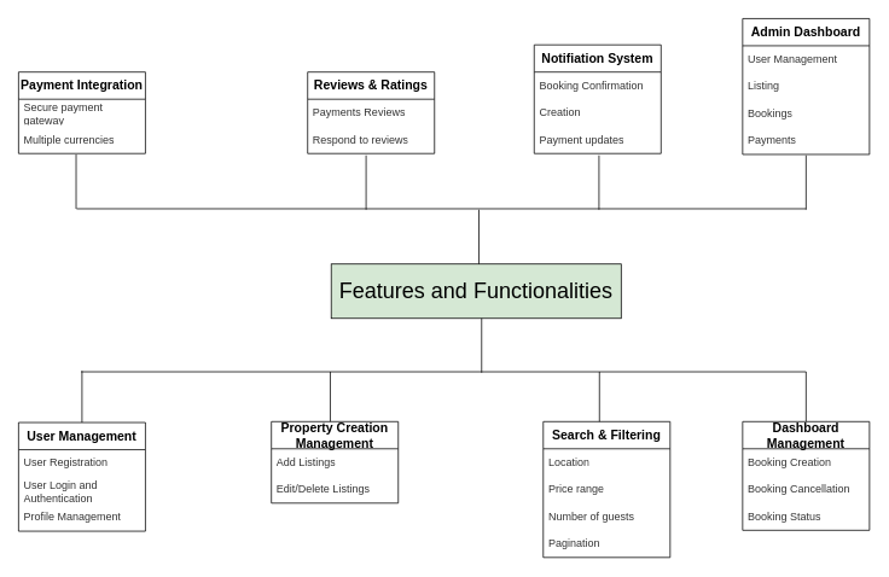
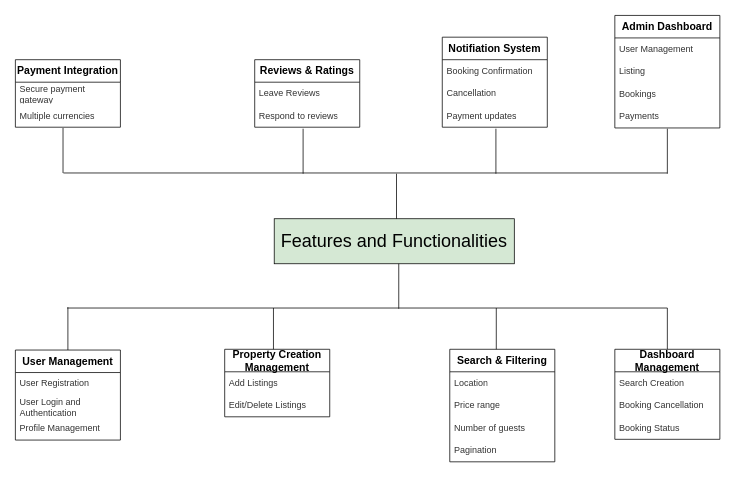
  <mxCell id="0" />
  <mxCell id="1" parent="0" />
  <mxCell id="2" value="&lt;font style=&quot;font-size: 24px;&quot;&gt;Features and Functionalities&lt;/font&gt;" style="rounded=0;whiteSpace=wrap;html=1;fillColor=#d5e8d4;" vertex="1" parent="1"><mxGeometry x="365" y="291" width="320" height="60" as="geometry" /></mxCell>
  <mxCell id="3" value="" style="endArrow=none;html=1;rounded=0;" edge="1" parent="1"><mxGeometry width="50" height="50" relative="1" as="geometry"><mxPoint x="531" y="351" as="sourcePoint" /><mxPoint x="531" y="411" as="targetPoint" /></mxGeometry></mxCell>
  <mxCell id="4" value="" style="endArrow=none;html=1;rounded=0;" edge="1" parent="1"><mxGeometry width="50" height="50" relative="1" as="geometry"><mxPoint x="89" y="410" as="sourcePoint" /><mxPoint x="889" y="410" as="targetPoint" /></mxGeometry></mxCell>
  <mxCell id="5" value="" style="endArrow=none;html=1;rounded=0;" edge="1" parent="1"><mxGeometry width="50" height="50" relative="1" as="geometry"><mxPoint x="90" y="409" as="sourcePoint" /><mxPoint x="90" y="469" as="targetPoint" /></mxGeometry></mxCell>
  <mxCell id="6" value="" style="endArrow=none;html=1;rounded=0;" edge="1" parent="1"><mxGeometry width="50" height="50" relative="1" as="geometry"><mxPoint x="364" y="410" as="sourcePoint" /><mxPoint x="364" y="470" as="targetPoint" /></mxGeometry></mxCell>
  <mxCell id="7" value="" style="endArrow=none;html=1;rounded=0;" edge="1" parent="1"><mxGeometry width="50" height="50" relative="1" as="geometry"><mxPoint x="661" y="410" as="sourcePoint" /><mxPoint x="661" y="470" as="targetPoint" /></mxGeometry></mxCell>
  <mxCell id="8" value="" style="endArrow=none;html=1;rounded=0;" edge="1" parent="1"><mxGeometry width="50" height="50" relative="1" as="geometry"><mxPoint x="889" y="410" as="sourcePoint" /><mxPoint x="889" y="470" as="targetPoint" /></mxGeometry></mxCell>
  <mxCell id="9" value="" style="endArrow=none;html=1;rounded=0;" edge="1" parent="1"><mxGeometry width="50" height="50" relative="1" as="geometry"><mxPoint x="84" y="230" as="sourcePoint" /><mxPoint x="889" y="230" as="targetPoint" /></mxGeometry></mxCell>
  <mxCell id="10" value="" style="endArrow=none;html=1;rounded=0;" edge="1" parent="1"><mxGeometry width="50" height="50" relative="1" as="geometry"><mxPoint x="528" y="231" as="sourcePoint" /><mxPoint x="528" y="291" as="targetPoint" /></mxGeometry></mxCell>
  <mxCell id="11" value="" style="endArrow=none;html=1;rounded=0;" edge="1" parent="1"><mxGeometry width="50" height="50" relative="1" as="geometry"><mxPoint x="83.5" y="170" as="sourcePoint" /><mxPoint x="83.5" y="230" as="targetPoint" /></mxGeometry></mxCell>
  <mxCell id="12" value="" style="endArrow=none;html=1;rounded=0;" edge="1" parent="1"><mxGeometry width="50" height="50" relative="1" as="geometry"><mxPoint x="403.5" y="171" as="sourcePoint" /><mxPoint x="403.5" y="231" as="targetPoint" /></mxGeometry></mxCell>
  <mxCell id="13" value="" style="endArrow=none;html=1;rounded=0;" edge="1" parent="1"><mxGeometry width="50" height="50" relative="1" as="geometry"><mxPoint x="660.5" y="171" as="sourcePoint" /><mxPoint x="660.5" y="231" as="targetPoint" /></mxGeometry></mxCell>
  <mxCell id="14" value="" style="endArrow=none;html=1;rounded=0;" edge="1" parent="1"><mxGeometry width="50" height="50" relative="1" as="geometry"><mxPoint x="889" y="171" as="sourcePoint" /><mxPoint x="889" y="231" as="targetPoint" /></mxGeometry></mxCell>
  <mxCell id="15" value="&lt;b&gt;&lt;font style=&quot;font-size: 14px;&quot;&gt;User Management&lt;/font&gt;&lt;/b&gt;" style="swimlane;fontStyle=0;childLayout=stackLayout;horizontal=1;startSize=30;horizontalStack=0;resizeParent=1;resizeParentMax=0;resizeLast=0;collapsible=1;marginBottom=0;whiteSpace=wrap;html=1;" vertex="1" parent="1"><mxGeometry x="20" y="466" width="140" height="120" as="geometry" /></mxCell>
  <mxCell id="16" value="&lt;span style=&quot;box-sizing: border-box; color: rgb(51, 51, 51); font-family: aktiv-grotesk, sans-serif; background-color: rgb(255, 255, 255);&quot;&gt;&lt;font style=&quot;font-size: 12px;&quot;&gt;User Registration&lt;/font&gt;&lt;/span&gt;" style="text;strokeColor=none;fillColor=none;align=left;verticalAlign=middle;spacingLeft=4;spacingRight=4;overflow=hidden;points=[[0,0.5],[1,0.5]];portConstraint=eastwest;rotatable=0;whiteSpace=wrap;html=1;" vertex="1" parent="15"><mxGeometry y="30" width="140" height="30" as="geometry" /></mxCell>
  <mxCell id="17" value="&lt;span style=&quot;box-sizing: border-box; color: rgb(51, 51, 51); font-family: aktiv-grotesk, sans-serif; background-color: rgb(255, 255, 255);&quot;&gt;&lt;font style=&quot;font-size: 12px;&quot;&gt;User Login and Authentication&lt;/font&gt;&lt;/span&gt;" style="text;strokeColor=none;fillColor=none;align=left;verticalAlign=middle;spacingLeft=4;spacingRight=4;overflow=hidden;points=[[0,0.5],[1,0.5]];portConstraint=eastwest;rotatable=0;whiteSpace=wrap;html=1;" vertex="1" parent="15"><mxGeometry y="60" width="140" height="30" as="geometry" /></mxCell>
  <mxCell id="18" value="&lt;span style=&quot;box-sizing: border-box; color: rgb(51, 51, 51); font-family: aktiv-grotesk, sans-serif; background-color: rgb(255, 255, 255);&quot;&gt;&lt;font style=&quot;font-size: 12px;&quot;&gt;Profile Management&lt;/font&gt;&lt;/span&gt;" style="text;strokeColor=none;fillColor=none;align=left;verticalAlign=middle;spacingLeft=4;spacingRight=4;overflow=hidden;points=[[0,0.5],[1,0.5]];portConstraint=eastwest;rotatable=0;whiteSpace=wrap;html=1;" vertex="1" parent="15"><mxGeometry y="90" width="140" height="30" as="geometry" /></mxCell>
  <mxCell id="19" value="&lt;b&gt;&lt;font style=&quot;font-size: 14px;&quot;&gt;Property Creation Management&lt;/font&gt;&lt;/b&gt;" style="swimlane;fontStyle=0;childLayout=stackLayout;horizontal=1;startSize=30;horizontalStack=0;resizeParent=1;resizeParentMax=0;resizeLast=0;collapsible=1;marginBottom=0;whiteSpace=wrap;html=1;" vertex="1" parent="1"><mxGeometry x="299" y="465" width="140" height="90" as="geometry" /></mxCell>
  <mxCell id="20" value="&lt;span style=&quot;box-sizing: border-box; color: rgb(51, 51, 51); font-family: aktiv-grotesk, sans-serif; background-color: rgb(255, 255, 255);&quot;&gt;&lt;font style=&quot;font-size: 12px;&quot;&gt;Add Listings&lt;/font&gt;&lt;/span&gt;" style="text;strokeColor=none;fillColor=none;align=left;verticalAlign=middle;spacingLeft=4;spacingRight=4;overflow=hidden;points=[[0,0.5],[1,0.5]];portConstraint=eastwest;rotatable=0;whiteSpace=wrap;html=1;" vertex="1" parent="19"><mxGeometry y="30" width="140" height="30" as="geometry" /></mxCell>
  <mxCell id="21" value="&lt;span style=&quot;box-sizing: border-box; color: rgb(51, 51, 51); font-family: aktiv-grotesk, sans-serif; background-color: rgb(255, 255, 255);&quot;&gt;&lt;font style=&quot;font-size: 12px;&quot;&gt;Edit/Delete Listings&lt;/font&gt;&lt;/span&gt;" style="text;strokeColor=none;fillColor=none;align=left;verticalAlign=middle;spacingLeft=4;spacingRight=4;overflow=hidden;points=[[0,0.5],[1,0.5]];portConstraint=eastwest;rotatable=0;whiteSpace=wrap;html=1;" vertex="1" parent="19"><mxGeometry y="60" width="140" height="30" as="geometry" /></mxCell>
  <mxCell id="22" value="&lt;b&gt;&lt;font style=&quot;font-size: 14px;&quot;&gt;Search &amp;amp; Filtering&lt;/font&gt;&lt;/b&gt;" style="swimlane;fontStyle=0;childLayout=stackLayout;horizontal=1;startSize=30;horizontalStack=0;resizeParent=1;resizeParentMax=0;resizeLast=0;collapsible=1;marginBottom=0;whiteSpace=wrap;html=1;" vertex="1" parent="1"><mxGeometry x="599" y="465" width="140" height="150" as="geometry" /></mxCell>
  <mxCell id="23" value="&lt;span style=&quot;box-sizing: border-box; color: rgb(51, 51, 51); font-family: aktiv-grotesk, sans-serif; background-color: rgb(255, 255, 255);&quot;&gt;&lt;font style=&quot;font-size: 12px;&quot;&gt;Location&lt;/font&gt;&lt;/span&gt;" style="text;strokeColor=none;fillColor=none;align=left;verticalAlign=middle;spacingLeft=4;spacingRight=4;overflow=hidden;points=[[0,0.5],[1,0.5]];portConstraint=eastwest;rotatable=0;whiteSpace=wrap;html=1;" vertex="1" parent="22"><mxGeometry y="30" width="140" height="30" as="geometry" /></mxCell>
  <mxCell id="24" value="&lt;span style=&quot;box-sizing: border-box; color: rgb(51, 51, 51); font-family: aktiv-grotesk, sans-serif; background-color: rgb(255, 255, 255);&quot;&gt;&lt;font style=&quot;font-size: 12px;&quot;&gt;Price range&lt;/font&gt;&lt;/span&gt;" style="text;strokeColor=none;fillColor=none;align=left;verticalAlign=middle;spacingLeft=4;spacingRight=4;overflow=hidden;points=[[0,0.5],[1,0.5]];portConstraint=eastwest;rotatable=0;whiteSpace=wrap;html=1;" vertex="1" parent="22"><mxGeometry y="60" width="140" height="30" as="geometry" /></mxCell>
  <mxCell id="25" value="&lt;span style=&quot;box-sizing: border-box; color: rgb(51, 51, 51); font-family: aktiv-grotesk, sans-serif; background-color: rgb(255, 255, 255);&quot;&gt;&lt;font style=&quot;font-size: 12px;&quot;&gt;Number of guests&lt;/font&gt;&lt;/span&gt;" style="text;strokeColor=none;fillColor=none;align=left;verticalAlign=middle;spacingLeft=4;spacingRight=4;overflow=hidden;points=[[0,0.5],[1,0.5]];portConstraint=eastwest;rotatable=0;whiteSpace=wrap;html=1;" vertex="1" parent="22"><mxGeometry y="90" width="140" height="30" as="geometry" /></mxCell>
  <mxCell id="26" value="&lt;span style=&quot;box-sizing: border-box; color: rgb(51, 51, 51); font-family: aktiv-grotesk, sans-serif; background-color: rgb(255, 255, 255);&quot;&gt;&lt;font style=&quot;font-size: 12px;&quot;&gt;Pagination&lt;/font&gt;&lt;/span&gt;" style="text;strokeColor=none;fillColor=none;align=left;verticalAlign=middle;spacingLeft=4;spacingRight=4;overflow=hidden;points=[[0,0.5],[1,0.5]];portConstraint=eastwest;rotatable=0;whiteSpace=wrap;html=1;" vertex="1" parent="22"><mxGeometry y="120" width="140" height="30" as="geometry" /></mxCell>
  <mxCell id="27" value="&lt;b&gt;&lt;font style=&quot;font-size: 14px;&quot;&gt;Dashboard Management&lt;/font&gt;&lt;/b&gt;" style="swimlane;fontStyle=0;childLayout=stackLayout;horizontal=1;startSize=30;horizontalStack=0;resizeParent=1;resizeParentMax=0;resizeLast=0;collapsible=1;marginBottom=0;whiteSpace=wrap;html=1;" vertex="1" parent="1"><mxGeometry x="819" y="465" width="140" height="120" as="geometry" /></mxCell>
- <mxCell id="28" value="&lt;span style=&quot;box-sizing: border-box; color: rgb(51, 51, 51); font-family: aktiv-grotesk, sans-serif; background-color: rgb(255, 255, 255);&quot;&gt;&lt;font style=&quot;font-size: 12px;&quot;&gt;Booking Creation&lt;/font&gt;&lt;/span&gt;" style="text;strokeColor=none;fillColor=none;align=left;verticalAlign=middle;spacingLeft=4;spacingRight=4;overflow=hidden;points=[[0,0.5],[1,0.5]];portConstraint=eastwest;rotatable=0;whiteSpace=wrap;html=1;" vertex="1" parent="27"><mxGeometry y="30" width="140" height="30" as="geometry" /></mxCell>
+ <mxCell id="28" value="&lt;span style=&quot;box-sizing: border-box; color: rgb(51, 51, 51); font-family: aktiv-grotesk, sans-serif; background-color: rgb(255, 255, 255);&quot;&gt;&lt;font style=&quot;font-size: 12px;&quot;&gt;Search Creation&lt;/font&gt;&lt;/span&gt;" style="text;strokeColor=none;fillColor=none;align=left;verticalAlign=middle;spacingLeft=4;spacingRight=4;overflow=hidden;points=[[0,0.5],[1,0.5]];portConstraint=eastwest;rotatable=0;whiteSpace=wrap;html=1;" vertex="1" parent="27"><mxGeometry y="30" width="140" height="30" as="geometry" /></mxCell>
  <mxCell id="29" value="&lt;span style=&quot;box-sizing: border-box; color: rgb(51, 51, 51); font-family: aktiv-grotesk, sans-serif; background-color: rgb(255, 255, 255);&quot;&gt;&lt;font style=&quot;font-size: 12px;&quot;&gt;Booking Cancellation&lt;/font&gt;&lt;/span&gt;" style="text;strokeColor=none;fillColor=none;align=left;verticalAlign=middle;spacingLeft=4;spacingRight=4;overflow=hidden;points=[[0,0.5],[1,0.5]];portConstraint=eastwest;rotatable=0;whiteSpace=wrap;html=1;" vertex="1" parent="27"><mxGeometry y="60" width="140" height="30" as="geometry" /></mxCell>
  <mxCell id="30" value="&lt;span style=&quot;box-sizing: border-box; color: rgb(51, 51, 51); font-family: aktiv-grotesk, sans-serif; background-color: rgb(255, 255, 255);&quot;&gt;&lt;font style=&quot;font-size: 12px;&quot;&gt;Booking Status&lt;/font&gt;&lt;/span&gt;" style="text;strokeColor=none;fillColor=none;align=left;verticalAlign=middle;spacingLeft=4;spacingRight=4;overflow=hidden;points=[[0,0.5],[1,0.5]];portConstraint=eastwest;rotatable=0;whiteSpace=wrap;html=1;" vertex="1" parent="27"><mxGeometry y="90" width="140" height="30" as="geometry" /></mxCell>
  <mxCell id="31" value="&lt;b&gt;&lt;font style=&quot;font-size: 14px;&quot;&gt;Payment Integration&lt;/font&gt;&lt;/b&gt;" style="swimlane;fontStyle=0;childLayout=stackLayout;horizontal=1;startSize=30;horizontalStack=0;resizeParent=1;resizeParentMax=0;resizeLast=0;collapsible=1;marginBottom=0;whiteSpace=wrap;html=1;" vertex="1" parent="1"><mxGeometry x="20" y="79" width="140" height="90" as="geometry" /></mxCell>
  <mxCell id="32" value="&lt;span style=&quot;box-sizing: border-box; color: rgb(51, 51, 51); font-family: aktiv-grotesk, sans-serif; background-color: rgb(255, 255, 255);&quot;&gt;&lt;font style=&quot;font-size: 12px;&quot;&gt;Secure payment gateway&lt;/font&gt;&lt;/span&gt;" style="text;strokeColor=none;fillColor=none;align=left;verticalAlign=middle;spacingLeft=4;spacingRight=4;overflow=hidden;points=[[0,0.5],[1,0.5]];portConstraint=eastwest;rotatable=0;whiteSpace=wrap;html=1;" vertex="1" parent="31"><mxGeometry y="30" width="140" height="30" as="geometry" /></mxCell>
  <mxCell id="33" value="&lt;font face=&quot;aktiv-grotesk, sans-serif&quot; color=&quot;#333333&quot;&gt;&lt;span style=&quot;background-color: rgb(255, 255, 255);&quot;&gt;Multiple currencies&lt;/span&gt;&lt;/font&gt;" style="text;strokeColor=none;fillColor=none;align=left;verticalAlign=middle;spacingLeft=4;spacingRight=4;overflow=hidden;points=[[0,0.5],[1,0.5]];portConstraint=eastwest;rotatable=0;whiteSpace=wrap;html=1;" vertex="1" parent="31"><mxGeometry y="60" width="140" height="30" as="geometry" /></mxCell>
  <mxCell id="34" value="&lt;b&gt;&lt;font style=&quot;font-size: 14px;&quot;&gt;Reviews &amp;amp; Ratings&lt;/font&gt;&lt;/b&gt;" style="swimlane;fontStyle=0;childLayout=stackLayout;horizontal=1;startSize=30;horizontalStack=0;resizeParent=1;resizeParentMax=0;resizeLast=0;collapsible=1;marginBottom=0;whiteSpace=wrap;html=1;" vertex="1" parent="1"><mxGeometry x="339" y="79" width="140" height="90" as="geometry" /></mxCell>
- <mxCell id="35" value="&lt;span style=&quot;box-sizing: border-box; color: rgb(51, 51, 51); font-family: aktiv-grotesk, sans-serif; background-color: rgb(255, 255, 255);&quot;&gt;&lt;font style=&quot;font-size: 12px;&quot;&gt;Payments Reviews&lt;/font&gt;&lt;/span&gt;" style="text;strokeColor=none;fillColor=none;align=left;verticalAlign=middle;spacingLeft=4;spacingRight=4;overflow=hidden;points=[[0,0.5],[1,0.5]];portConstraint=eastwest;rotatable=0;whiteSpace=wrap;html=1;" vertex="1" parent="34"><mxGeometry y="30" width="140" height="30" as="geometry" /></mxCell>
+ <mxCell id="35" value="&lt;span style=&quot;box-sizing: border-box; color: rgb(51, 51, 51); font-family: aktiv-grotesk, sans-serif; background-color: rgb(255, 255, 255);&quot;&gt;&lt;font style=&quot;font-size: 12px;&quot;&gt;Leave Reviews&lt;/font&gt;&lt;/span&gt;" style="text;strokeColor=none;fillColor=none;align=left;verticalAlign=middle;spacingLeft=4;spacingRight=4;overflow=hidden;points=[[0,0.5],[1,0.5]];portConstraint=eastwest;rotatable=0;whiteSpace=wrap;html=1;" vertex="1" parent="34"><mxGeometry y="30" width="140" height="30" as="geometry" /></mxCell>
  <mxCell id="36" value="&lt;span style=&quot;box-sizing: border-box; color: rgb(51, 51, 51); font-family: aktiv-grotesk, sans-serif; background-color: rgb(255, 255, 255);&quot;&gt;&lt;font style=&quot;font-size: 12px;&quot;&gt;Respond to reviews&lt;/font&gt;&lt;/span&gt;" style="text;strokeColor=none;fillColor=none;align=left;verticalAlign=middle;spacingLeft=4;spacingRight=4;overflow=hidden;points=[[0,0.5],[1,0.5]];portConstraint=eastwest;rotatable=0;whiteSpace=wrap;html=1;" vertex="1" parent="34"><mxGeometry y="60" width="140" height="30" as="geometry" /></mxCell>
  <mxCell id="37" value="&lt;b&gt;&lt;font style=&quot;font-size: 14px;&quot;&gt;Notifiation System&lt;/font&gt;&lt;/b&gt;" style="swimlane;fontStyle=0;childLayout=stackLayout;horizontal=1;startSize=30;horizontalStack=0;resizeParent=1;resizeParentMax=0;resizeLast=0;collapsible=1;marginBottom=0;whiteSpace=wrap;html=1;" vertex="1" parent="1"><mxGeometry x="589" y="49" width="140" height="120" as="geometry" /></mxCell>
  <mxCell id="38" value="&lt;span style=&quot;box-sizing: border-box; color: rgb(51, 51, 51); font-family: aktiv-grotesk, sans-serif; background-color: rgb(255, 255, 255);&quot;&gt;&lt;font style=&quot;font-size: 12px;&quot;&gt;Booking Confirmation&lt;/font&gt;&lt;/span&gt;" style="text;strokeColor=none;fillColor=none;align=left;verticalAlign=middle;spacingLeft=4;spacingRight=4;overflow=hidden;points=[[0,0.5],[1,0.5]];portConstraint=eastwest;rotatable=0;whiteSpace=wrap;html=1;" vertex="1" parent="37"><mxGeometry y="30" width="140" height="30" as="geometry" /></mxCell>
- <mxCell id="39" value="&lt;span style=&quot;box-sizing: border-box; color: rgb(51, 51, 51); font-family: aktiv-grotesk, sans-serif; background-color: rgb(255, 255, 255);&quot;&gt;&lt;font style=&quot;font-size: 12px;&quot;&gt;Creation&lt;/font&gt;&lt;/span&gt;" style="text;strokeColor=none;fillColor=none;align=left;verticalAlign=middle;spacingLeft=4;spacingRight=4;overflow=hidden;points=[[0,0.5],[1,0.5]];portConstraint=eastwest;rotatable=0;whiteSpace=wrap;html=1;" vertex="1" parent="37"><mxGeometry y="60" width="140" height="30" as="geometry" /></mxCell>
+ <mxCell id="39" value="&lt;span style=&quot;box-sizing: border-box; color: rgb(51, 51, 51); font-family: aktiv-grotesk, sans-serif; background-color: rgb(255, 255, 255);&quot;&gt;&lt;font style=&quot;font-size: 12px;&quot;&gt;Cancellation&lt;/font&gt;&lt;/span&gt;" style="text;strokeColor=none;fillColor=none;align=left;verticalAlign=middle;spacingLeft=4;spacingRight=4;overflow=hidden;points=[[0,0.5],[1,0.5]];portConstraint=eastwest;rotatable=0;whiteSpace=wrap;html=1;" vertex="1" parent="37"><mxGeometry y="60" width="140" height="30" as="geometry" /></mxCell>
  <mxCell id="40" value="&lt;span style=&quot;box-sizing: border-box; color: rgb(51, 51, 51); font-family: aktiv-grotesk, sans-serif; background-color: rgb(255, 255, 255);&quot;&gt;&lt;font style=&quot;font-size: 12px;&quot;&gt;Payment updates&lt;/font&gt;&lt;/span&gt;" style="text;strokeColor=none;fillColor=none;align=left;verticalAlign=middle;spacingLeft=4;spacingRight=4;overflow=hidden;points=[[0,0.5],[1,0.5]];portConstraint=eastwest;rotatable=0;whiteSpace=wrap;html=1;" vertex="1" parent="37"><mxGeometry y="90" width="140" height="30" as="geometry" /></mxCell>
  <mxCell id="41" value="&lt;b&gt;&lt;font style=&quot;font-size: 14px;&quot;&gt;Admin Dashboard&lt;/font&gt;&lt;/b&gt;" style="swimlane;fontStyle=0;childLayout=stackLayout;horizontal=1;startSize=30;horizontalStack=0;resizeParent=1;resizeParentMax=0;resizeLast=0;collapsible=1;marginBottom=0;whiteSpace=wrap;html=1;" vertex="1" parent="1"><mxGeometry x="819" y="20" width="140" height="150" as="geometry" /></mxCell>
  <mxCell id="42" value="&lt;span style=&quot;box-sizing: border-box; color: rgb(51, 51, 51); font-family: aktiv-grotesk, sans-serif; background-color: rgb(255, 255, 255);&quot;&gt;&lt;font style=&quot;font-size: 12px;&quot;&gt;User Management&lt;/font&gt;&lt;/span&gt;" style="text;strokeColor=none;fillColor=none;align=left;verticalAlign=middle;spacingLeft=4;spacingRight=4;overflow=hidden;points=[[0,0.5],[1,0.5]];portConstraint=eastwest;rotatable=0;whiteSpace=wrap;html=1;" vertex="1" parent="41"><mxGeometry y="30" width="140" height="30" as="geometry" /></mxCell>
  <mxCell id="43" value="&lt;span style=&quot;box-sizing: border-box; color: rgb(51, 51, 51); font-family: aktiv-grotesk, sans-serif; background-color: rgb(255, 255, 255);&quot;&gt;&lt;font style=&quot;font-size: 12px;&quot;&gt;Listing&lt;/font&gt;&lt;/span&gt;" style="text;strokeColor=none;fillColor=none;align=left;verticalAlign=middle;spacingLeft=4;spacingRight=4;overflow=hidden;points=[[0,0.5],[1,0.5]];portConstraint=eastwest;rotatable=0;whiteSpace=wrap;html=1;" vertex="1" parent="41"><mxGeometry y="60" width="140" height="30" as="geometry" /></mxCell>
  <mxCell id="44" value="&lt;span style=&quot;box-sizing: border-box; color: rgb(51, 51, 51); font-family: aktiv-grotesk, sans-serif; background-color: rgb(255, 255, 255);&quot;&gt;&lt;font style=&quot;font-size: 12px;&quot;&gt;Bookings&lt;/font&gt;&lt;/span&gt;" style="text;strokeColor=none;fillColor=none;align=left;verticalAlign=middle;spacingLeft=4;spacingRight=4;overflow=hidden;points=[[0,0.5],[1,0.5]];portConstraint=eastwest;rotatable=0;whiteSpace=wrap;html=1;" vertex="1" parent="41"><mxGeometry y="90" width="140" height="30" as="geometry" /></mxCell>
  <mxCell id="45" value="&lt;span style=&quot;box-sizing: border-box; color: rgb(51, 51, 51); font-family: aktiv-grotesk, sans-serif; background-color: rgb(255, 255, 255);&quot;&gt;&lt;font style=&quot;font-size: 12px;&quot;&gt;Payments&lt;/font&gt;&lt;/span&gt;" style="text;strokeColor=none;fillColor=none;align=left;verticalAlign=middle;spacingLeft=4;spacingRight=4;overflow=hidden;points=[[0,0.5],[1,0.5]];portConstraint=eastwest;rotatable=0;whiteSpace=wrap;html=1;" vertex="1" parent="41"><mxGeometry y="120" width="140" height="30" as="geometry" /></mxCell>
